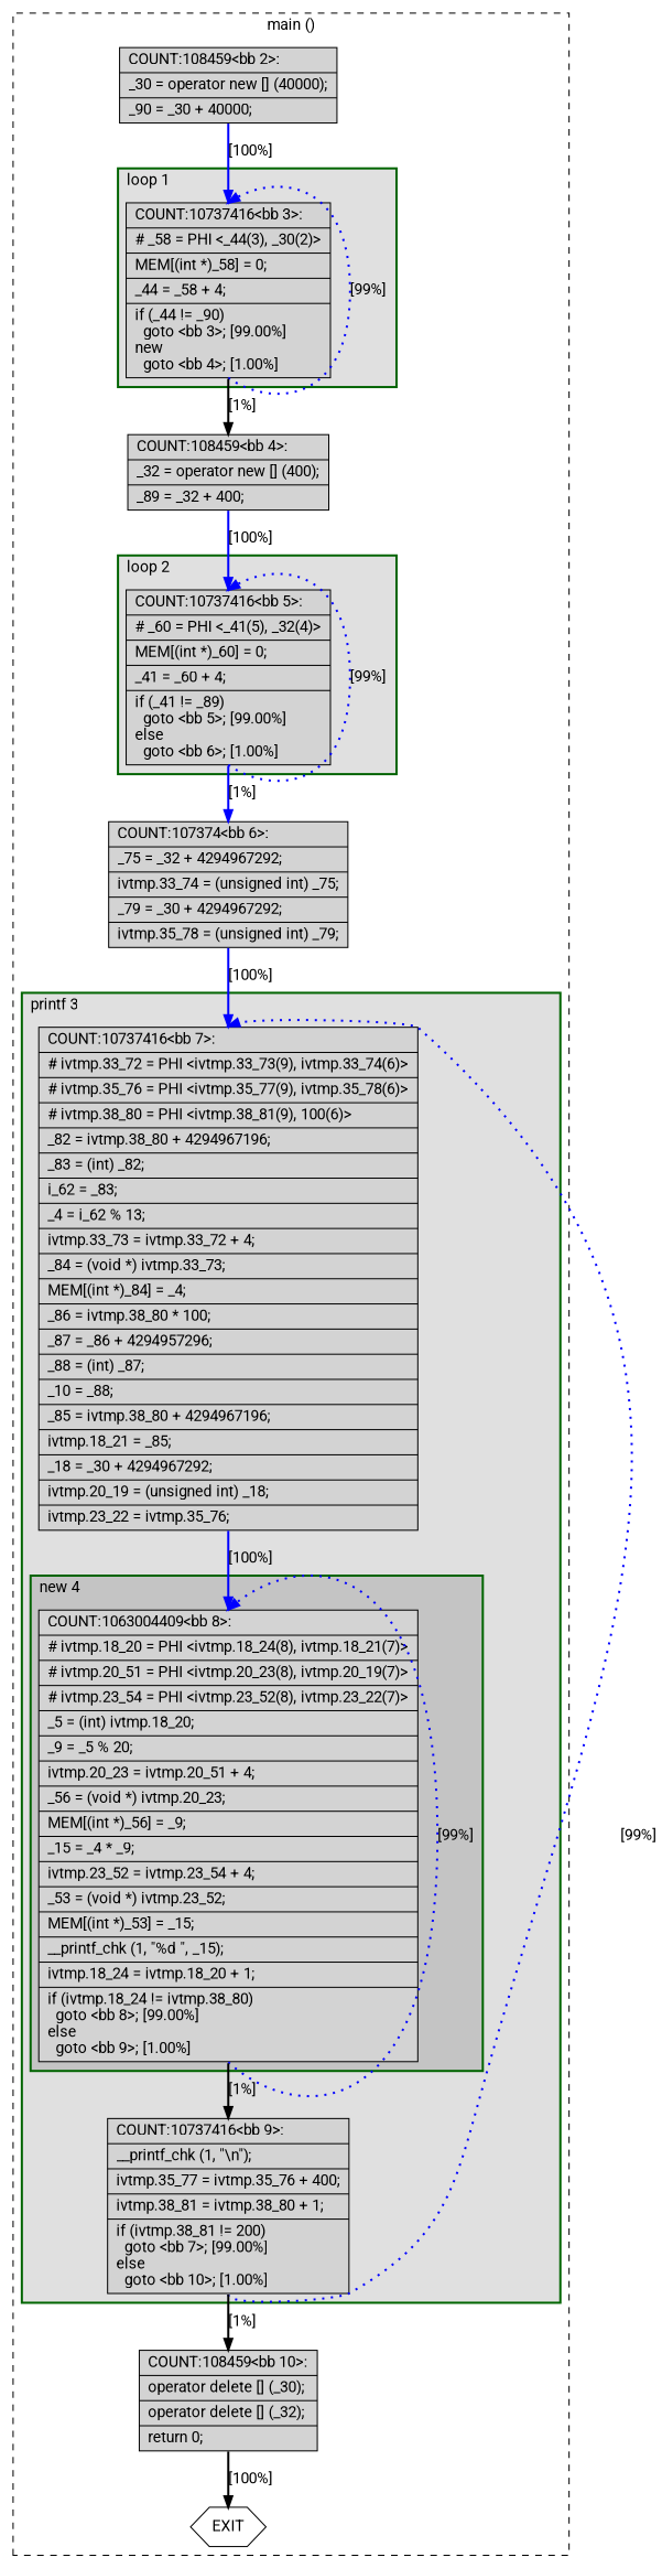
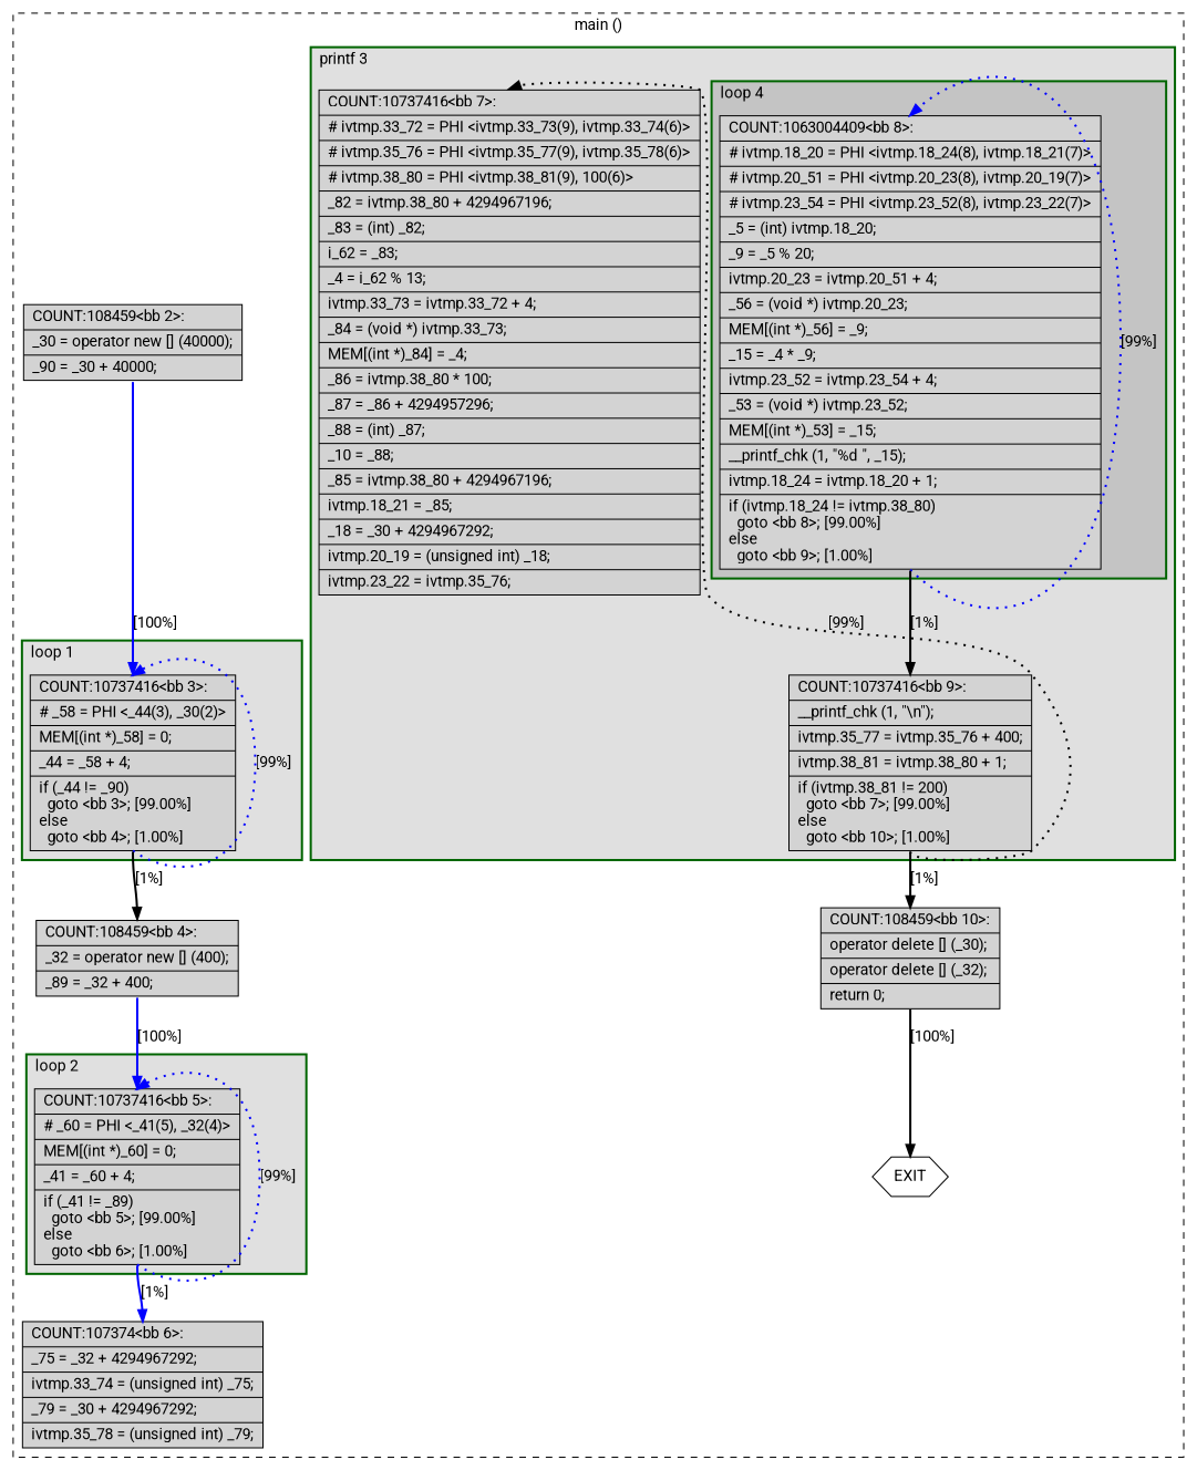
  digraph {
    fontname=Roboto
    node [fillcolor=lightgrey fontname=Roboto shape=record style=filled]
    edge [color=blue constraint=true fontname=Roboto headport=n style="solid,bold" tailport=s weight=10]
    n1 [label="{COUNT:1063004409\<bb\ 8\>:\l|#\ ivtmp.18_20\ =\ PHI\ \<ivtmp.18_24(8),\ ivtmp.18_21(7)\>\l|#\ ivtmp.20_51\ =\ PHI\ \<ivtmp.20_23(8),\ ivtmp.20_19(7)\>\l|#\ ivtmp.23_54\ =\ PHI\ \<ivtmp.23_52(8),\ ivtmp.23_22(7)\>\l|_5\ =\ (int)\ ivtmp.18_20;\l|_9\ =\ _5\ %\ 20;\l|ivtmp.20_23\ =\ ivtmp.20_51\ +\ 4;\l|_56\ =\ (void\ *)\ ivtmp.20_23;\l|MEM[(int\ *)_56]\ =\ _9;\l|_15\ =\ _4\ *\ _9;\l|ivtmp.23_52\ =\ ivtmp.23_54\ +\ 4;\l|_53\ =\ (void\ *)\ ivtmp.23_52;\l|MEM[(int\ *)_53]\ =\ _15;\l|__printf_chk\ (1,\ \"%d\ \",\ _15);\l|ivtmp.18_24\ =\ ivtmp.18_20\ +\ 1;\l|if\ (ivtmp.18_24\ !=\ ivtmp.38_80)\l\ \ goto\ \<bb\ 8\>;\ [99.00%]\lelse\l\ \ goto\ \<bb\ 9\>;\ [1.00%]\l}"]
    n2 [label="{COUNT:10737416\<bb\ 7\>:\l|#\ ivtmp.33_72\ =\ PHI\ \<ivtmp.33_73(9),\ ivtmp.33_74(6)\>\l|#\ ivtmp.35_76\ =\ PHI\ \<ivtmp.35_77(9),\ ivtmp.35_78(6)\>\l|#\ ivtmp.38_80\ =\ PHI\ \<ivtmp.38_81(9),\ 100(6)\>\l|_82\ =\ ivtmp.38_80\ +\ 4294967196;\l|_83\ =\ (int)\ _82;\l|i_62\ =\ _83;\l|_4\ =\ i_62\ %\ 13;\l|ivtmp.33_73\ =\ ivtmp.33_72\ +\ 4;\l|_84\ =\ (void\ *)\ ivtmp.33_73;\l|MEM[(int\ *)_84]\ =\ _4;\l|_86\ =\ ivtmp.38_80\ *\ 100;\l|_87\ =\ _86\ +\ 4294957296;\l|_88\ =\ (int)\ _87;\l|_10\ =\ _88;\l|_85\ =\ ivtmp.38_80\ +\ 4294967196;\l|ivtmp.18_21\ =\ _85;\l|_18\ =\ _30\ +\ 4294967292;\l|ivtmp.20_19\ =\ (unsigned\ int)\ _18;\l|ivtmp.23_22\ =\ ivtmp.35_76;\l}"]
    n3 [label="{COUNT:10737416\<bb\ 9\>:\l|__printf_chk\ (1,\ \"\\n\");\l|ivtmp.35_77\ =\ ivtmp.35_76\ +\ 400;\l|ivtmp.38_81\ =\ ivtmp.38_80\ +\ 1;\l|if\ (ivtmp.38_81\ !=\ 200)\l\ \ goto\ \<bb\ 7\>;\ [99.00%]\lelse\l\ \ goto\ \<bb\ 10\>;\ [1.00%]\l}"]
    n4 [label="{COUNT:10737416\<bb\ 5\>:\l|#\ _60\ =\ PHI\ \<_41(5),\ _32(4)\>\l|MEM[(int\ *)_60]\ =\ 0;\l|_41\ =\ _60\ +\ 4;\l|if\ (_41\ !=\ _89)\l\ \ goto\ \<bb\ 5\>;\ [99.00%]\lelse\l\ \ goto\ \<bb\ 6\>;\ [1.00%]\l}"]
-   n5 [label="{COUNT:10737416\<bb\ 3\>:\l|#\ _58\ =\ PHI\ \<_44(3),\ _30(2)\>\l|MEM[(int\ *)_58]\ =\ 0;\l|_44\ =\ _58\ +\ 4;\l|if\ (_44\ !=\ _90)\l\ \ goto\ \<bb\ 3\>;\ [99.00%]\lnew\l\ \ goto\ \<bb\ 4\>;\ [1.00%]\l}"]
+   n5 [label="{COUNT:10737416\<bb\ 3\>:\l|#\ _58\ =\ PHI\ \<_44(3),\ _30(2)\>\l|MEM[(int\ *)_58]\ =\ 0;\l|_44\ =\ _58\ +\ 4;\l|if\ (_44\ !=\ _90)\l\ \ goto\ \<bb\ 3\>;\ [99.00%]\lelse\l\ \ goto\ \<bb\ 4\>;\ [1.00%]\l}"]
    n6 [label="{COUNT:108459\<bb\ 10\>:\l|operator\ delete\ []\ (_30);\l|operator\ delete\ []\ (_32);\l|return\ 0;\l}"]
    n7 [label="{COUNT:107374\<bb\ 6\>:\l|_75\ =\ _32\ +\ 4294967292;\l|ivtmp.33_74\ =\ (unsigned\ int)\ _75;\l|_79\ =\ _30\ +\ 4294967292;\l|ivtmp.35_78\ =\ (unsigned\ int)\ _79;\l}"]
    n8 [label="{COUNT:108459\<bb\ 4\>:\l|_32\ =\ operator\ new\ []\ (400);\l|_89\ =\ _32\ +\ 400;\l}"]
    n9 [fillcolor=white label=EXIT shape=hexagon]
    n10 [label="{COUNT:108459\<bb\ 2\>:\l|_30\ =\ operator\ new\ []\ (40000);\l|_90\ =\ _30\ +\ 40000;\l}"]
    subgraph cluster_1 {
      color=black
      label="main ()"
      style=dashed
      n6
      n7
      n8
      n9
      n10
      subgraph cluster_2 {
        color=darkgreen
        fillcolor=grey88
        label="printf 3"
        labeljust=l
        penwidth=2
        style=filled
        n2
        n3
        subgraph cluster_3 {
          color=darkgreen
          fillcolor=grey77
-         label="new 4"
+         label="loop 4"
          labeljust=l
          penwidth=2
          style=filled
          n1
        }
      }
      subgraph cluster_4 {
        color=darkgreen
        fillcolor=grey88
        label="loop 2"
        labeljust=l
        penwidth=2
        style=filled
        n4
      }
      subgraph cluster_5 {
        color=darkgreen
        fillcolor=grey88
        label="loop 1"
        labeljust=l
        penwidth=2
        style=filled
        n5
      }
    }
    n1 -> n1 [constraint=false label="[99%]" style="dotted,bold"]
    n1 -> n3 [color=black label="[1%]"]
-   n2 -> n1 [label="[100%]" weight=100]
-   n3 -> n2 [constraint=false label="[99%]" style="dotted,bold"]
+   n3 -> n2 [color=black constraint=false label="[99%]" style="dotted,bold"]
    n3 -> n6 [color=black label="[1%]"]
    n4 -> n4 [constraint=false label="[99%]" style="dotted,bold"]
    n4 -> n7 [label="[1%]"]
    n5 -> n5 [constraint=false label="[99%]" style="dotted,bold"]
    n5 -> n8 [color=black label="[1%]"]
    n6 -> n9 [color=black label="[100%]"]
-   n7 -> n2 [label="[100%]" weight=100]
    n8 -> n4 [label="[100%]" weight=100]
    n10 -> n5 [label="[100%]" weight=100]
  }
